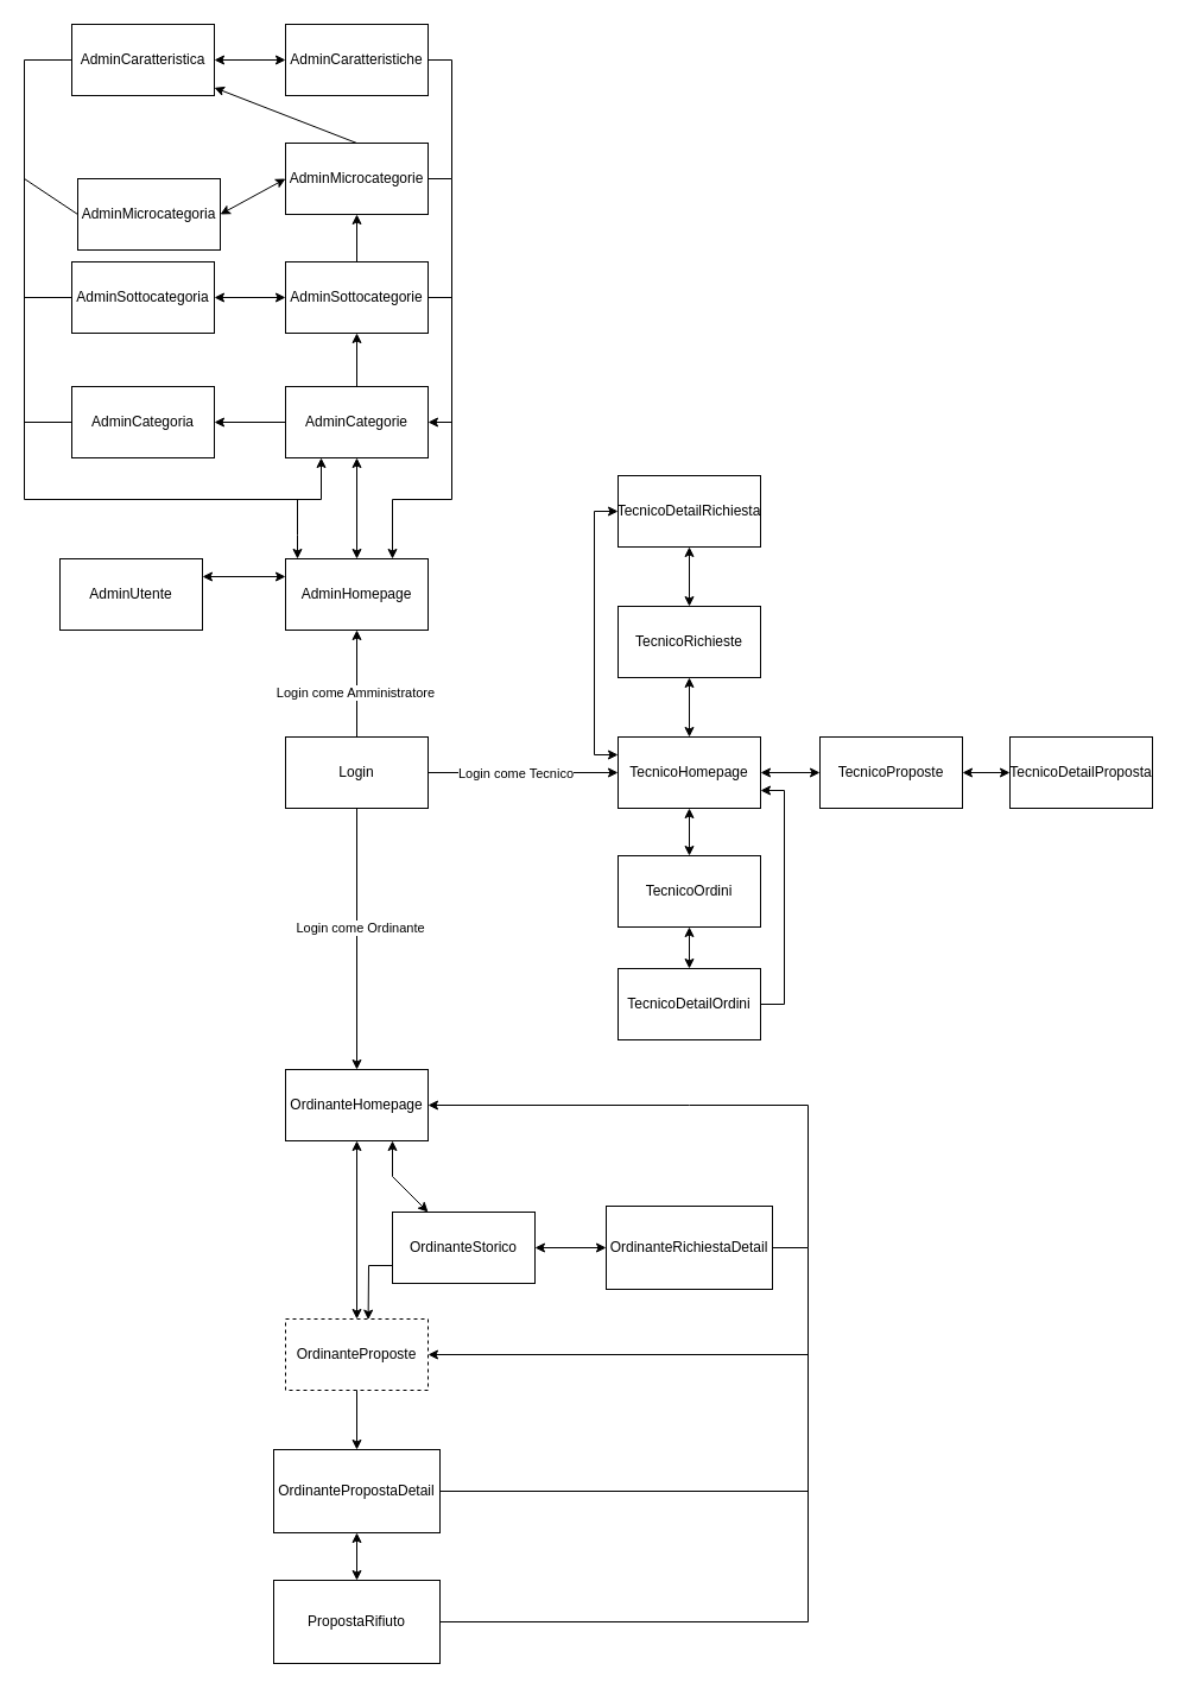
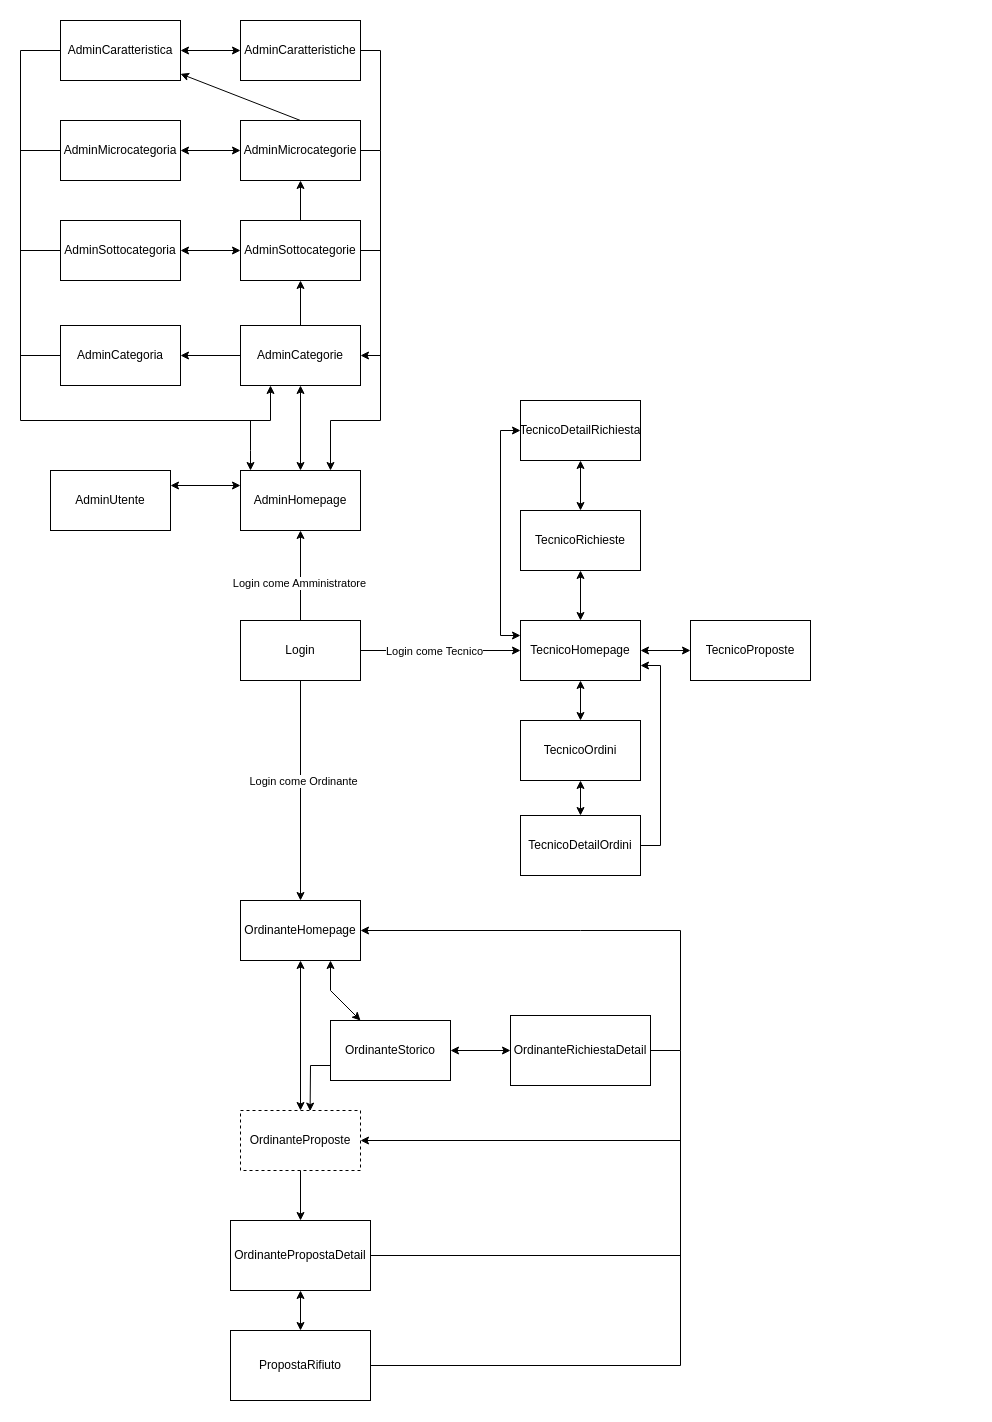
  <mxCell id="0" />
  <mxCell id="1" parent="0" />
  <mxCell id="2" value="Login" style="rounded=0;whiteSpace=wrap;html=1;" vertex="1" parent="1"><mxGeometry x="240" y="620" width="120" height="60" as="geometry" /></mxCell>
  <mxCell id="3" value="" style="endArrow=classic;html=1;rounded=0;exitX=0.5;exitY=0;exitDx=0;exitDy=0;entryX=0.5;entryY=1;entryDx=0;entryDy=0;" edge="1" parent="1" source="2" target="5"><mxGeometry width="50" height="50" relative="1" as="geometry"><mxPoint x="290" y="570" as="sourcePoint" /><mxPoint x="304" y="520" as="targetPoint" /></mxGeometry></mxCell>
  <mxCell id="4" value="Login come Amministratore" style="edgeLabel;html=1;align=center;verticalAlign=middle;resizable=0;points=[];" vertex="1" connectable="0" parent="3"><mxGeometry x="-0.16" y="2" relative="1" as="geometry"><mxPoint as="offset" /></mxGeometry></mxCell>
  <mxCell id="5" value="AdminHomepage" style="rounded=0;whiteSpace=wrap;html=1;" vertex="1" parent="1"><mxGeometry x="240" y="470" width="120" height="60" as="geometry" /></mxCell>
  <mxCell id="6" value="AdminCategorie" style="rounded=0;whiteSpace=wrap;html=1;" vertex="1" parent="1"><mxGeometry x="240" y="325" width="120" height="60" as="geometry" /></mxCell>
  <mxCell id="7" value="AdminSottocategorie" style="rounded=0;whiteSpace=wrap;html=1;" vertex="1" parent="1"><mxGeometry x="240" y="220" width="120" height="60" as="geometry" /></mxCell>
  <mxCell id="8" value="AdminCategoria" style="rounded=0;whiteSpace=wrap;html=1;" vertex="1" parent="1"><mxGeometry x="60" y="325" width="120" height="60" as="geometry" /></mxCell>
  <mxCell id="9" value="" style="endArrow=classic;html=1;rounded=0;entryX=0.5;entryY=1;entryDx=0;entryDy=0;exitX=0.5;exitY=0;exitDx=0;exitDy=0;" edge="1" parent="1" source="6" target="7"><mxGeometry width="50" height="50" relative="1" as="geometry"><mxPoint x="490" y="390" as="sourcePoint" /><mxPoint x="540" y="340" as="targetPoint" /></mxGeometry></mxCell>
  <mxCell id="10" value="AdminMicrocategorie" style="rounded=0;whiteSpace=wrap;html=1;" vertex="1" parent="1"><mxGeometry x="240" y="120" width="120" height="60" as="geometry" /></mxCell>
  <mxCell id="11" value="" style="endArrow=classic;html=1;rounded=0;entryX=0.5;entryY=1;entryDx=0;entryDy=0;exitX=0.5;exitY=0;exitDx=0;exitDy=0;" edge="1" parent="1" source="7" target="10"><mxGeometry width="50" height="50" relative="1" as="geometry"><mxPoint x="340" y="335" as="sourcePoint" /><mxPoint x="340" y="270" as="targetPoint" /></mxGeometry></mxCell>
  <mxCell id="12" value="AdminSottocategoria" style="rounded=0;whiteSpace=wrap;html=1;" vertex="1" parent="1"><mxGeometry x="60" y="220" width="120" height="60" as="geometry" /></mxCell>
  <mxCell id="13" value="" style="endArrow=classic;html=1;rounded=0;entryX=1;entryY=0.5;entryDx=0;entryDy=0;exitX=0;exitY=0.5;exitDx=0;exitDy=0;" edge="1" parent="1" source="6" target="8"><mxGeometry width="50" height="50" relative="1" as="geometry"><mxPoint x="490" y="390" as="sourcePoint" /><mxPoint x="540" y="340" as="targetPoint" /></mxGeometry></mxCell>
- <mxCell id="14" value="AdminMicrocategoria" style="rounded=0;whiteSpace=wrap;html=1;" vertex="1" parent="1"><mxGeometry x="65" y="150" width="120" height="60" as="geometry" /></mxCell>
+ <mxCell id="14" value="AdminMicrocategoria" style="rounded=0;whiteSpace=wrap;html=1;" vertex="1" parent="1"><mxGeometry x="60" y="120" width="120" height="60" as="geometry" /></mxCell>
  <mxCell id="15" value="AdminCaratteristiche" style="rounded=0;whiteSpace=wrap;html=1;" vertex="1" parent="1"><mxGeometry x="240" y="20" width="120" height="60" as="geometry" /></mxCell>
  <mxCell id="16" value="" style="endArrow=classic;html=1;rounded=0;exitX=0.5;exitY=0;exitDx=0;exitDy=0;" edge="1" parent="1" target="17" source="10"><mxGeometry width="50" height="50" relative="1" as="geometry"><mxPoint x="330" y="120" as="sourcePoint" /><mxPoint x="340" y="170" as="targetPoint" /></mxGeometry></mxCell>
  <mxCell id="17" value="AdminCaratteristica" style="rounded=0;whiteSpace=wrap;html=1;" vertex="1" parent="1"><mxGeometry x="60" y="20" width="120" height="60" as="geometry" /></mxCell>
  <mxCell id="18" value="" style="endArrow=classic;html=1;rounded=0;exitX=1;exitY=0.5;exitDx=0;exitDy=0;entryX=1;entryY=0.5;entryDx=0;entryDy=0;" edge="1" parent="1" source="10" target="6"><mxGeometry width="50" height="50" relative="1" as="geometry"><mxPoint x="310" y="260" as="sourcePoint" /><mxPoint x="360" y="210" as="targetPoint" /><Array as="points"><mxPoint x="380" y="150" /><mxPoint x="380" y="355" /></Array></mxGeometry></mxCell>
  <mxCell id="19" value="" style="endArrow=none;html=1;rounded=0;exitX=1;exitY=0.5;exitDx=0;exitDy=0;" edge="1" parent="1" source="15"><mxGeometry width="50" height="50" relative="1" as="geometry"><mxPoint x="310" y="260" as="sourcePoint" /><mxPoint x="380" y="150" as="targetPoint" /><Array as="points"><mxPoint x="380" y="50" /></Array></mxGeometry></mxCell>
  <mxCell id="20" value="" style="endArrow=classic;html=1;rounded=0;entryX=0.25;entryY=1;entryDx=0;entryDy=0;exitX=0;exitY=0.5;exitDx=0;exitDy=0;" edge="1" parent="1" source="17" target="6"><mxGeometry width="50" height="50" relative="1" as="geometry"><mxPoint x="20" y="50" as="sourcePoint" /><mxPoint x="340" y="260" as="targetPoint" /><Array as="points"><mxPoint x="20" y="50" /><mxPoint x="20" y="420" /><mxPoint x="270" y="420" /></Array></mxGeometry></mxCell>
  <mxCell id="21" value="" style="endArrow=none;html=1;rounded=0;exitX=0;exitY=0.5;exitDx=0;exitDy=0;" edge="1" parent="1" source="12"><mxGeometry width="50" height="50" relative="1" as="geometry"><mxPoint x="290" y="310" as="sourcePoint" /><mxPoint x="20" y="250" as="targetPoint" /></mxGeometry></mxCell>
  <mxCell id="22" value="" style="endArrow=none;html=1;rounded=0;exitX=0;exitY=0.5;exitDx=0;exitDy=0;" edge="1" parent="1" source="14"><mxGeometry width="50" height="50" relative="1" as="geometry"><mxPoint x="70" y="260" as="sourcePoint" /><mxPoint x="20" y="150" as="targetPoint" /></mxGeometry></mxCell>
  <mxCell id="23" value="" style="endArrow=none;html=1;rounded=0;exitX=1;exitY=0.5;exitDx=0;exitDy=0;" edge="1" parent="1" source="7"><mxGeometry width="50" height="50" relative="1" as="geometry"><mxPoint x="300" y="410" as="sourcePoint" /><mxPoint x="380" y="250" as="targetPoint" /></mxGeometry></mxCell>
  <mxCell id="24" value="" style="endArrow=none;html=1;rounded=0;exitX=0;exitY=0.5;exitDx=0;exitDy=0;" edge="1" parent="1" source="8"><mxGeometry width="50" height="50" relative="1" as="geometry"><mxPoint x="60" y="360" as="sourcePoint" /><mxPoint x="20" y="355" as="targetPoint" /></mxGeometry></mxCell>
  <mxCell id="25" value="" style="endArrow=classic;html=1;rounded=0;" edge="1" parent="1"><mxGeometry width="50" height="50" relative="1" as="geometry"><mxPoint x="250" y="420" as="sourcePoint" /><mxPoint x="250" y="470" as="targetPoint" /><Array as="points"><mxPoint x="250" y="450" /></Array></mxGeometry></mxCell>
  <mxCell id="26" value="" style="endArrow=classic;html=1;rounded=0;entryX=0.75;entryY=0;entryDx=0;entryDy=0;" edge="1" parent="1" target="5"><mxGeometry width="50" height="50" relative="1" as="geometry"><mxPoint x="380" y="350" as="sourcePoint" /><mxPoint x="350" y="280" as="targetPoint" /><Array as="points"><mxPoint x="380" y="420" /><mxPoint x="330" y="420" /></Array></mxGeometry></mxCell>
  <mxCell id="27" value="" style="endArrow=classic;startArrow=classic;html=1;rounded=0;exitX=0.5;exitY=0;exitDx=0;exitDy=0;entryX=0.5;entryY=1;entryDx=0;entryDy=0;" edge="1" parent="1" source="5" target="6"><mxGeometry width="50" height="50" relative="1" as="geometry"><mxPoint x="300" y="330" as="sourcePoint" /><mxPoint x="350" y="280" as="targetPoint" /></mxGeometry></mxCell>
  <mxCell id="28" value="" style="endArrow=classic;startArrow=classic;html=1;rounded=0;exitX=1;exitY=0.5;exitDx=0;exitDy=0;entryX=0;entryY=0.5;entryDx=0;entryDy=0;" edge="1" parent="1" source="12" target="7"><mxGeometry width="50" height="50" relative="1" as="geometry"><mxPoint x="300" y="330" as="sourcePoint" /><mxPoint x="350" y="280" as="targetPoint" /></mxGeometry></mxCell>
  <mxCell id="29" value="" style="endArrow=classic;startArrow=classic;html=1;rounded=0;exitX=1;exitY=0.5;exitDx=0;exitDy=0;entryX=0;entryY=0.5;entryDx=0;entryDy=0;" edge="1" parent="1" source="14" target="10"><mxGeometry width="50" height="50" relative="1" as="geometry"><mxPoint x="190" y="190" as="sourcePoint" /><mxPoint x="250" y="190" as="targetPoint" /></mxGeometry></mxCell>
  <mxCell id="30" value="" style="endArrow=classic;startArrow=classic;html=1;rounded=0;exitX=1;exitY=0.5;exitDx=0;exitDy=0;entryX=0;entryY=0.5;entryDx=0;entryDy=0;" edge="1" parent="1" source="17" target="15"><mxGeometry width="50" height="50" relative="1" as="geometry"><mxPoint x="180" y="100" as="sourcePoint" /><mxPoint x="240" y="100" as="targetPoint" /></mxGeometry></mxCell>
  <mxCell id="31" value="AdminUtente" style="rounded=0;whiteSpace=wrap;html=1;" vertex="1" parent="1"><mxGeometry x="50" y="470" width="120" height="60" as="geometry" /></mxCell>
  <mxCell id="32" value="" style="endArrow=classic;startArrow=classic;html=1;rounded=0;exitX=1;exitY=0.25;exitDx=0;exitDy=0;entryX=0;entryY=0.25;entryDx=0;entryDy=0;" edge="1" parent="1" source="31" target="5"><mxGeometry width="50" height="50" relative="1" as="geometry"><mxPoint x="280" y="480" as="sourcePoint" /><mxPoint x="330" y="430" as="targetPoint" /></mxGeometry></mxCell>
  <mxCell id="33" value="" style="endArrow=classic;html=1;rounded=0;exitX=1;exitY=0.5;exitDx=0;exitDy=0;entryX=0;entryY=0.5;entryDx=0;entryDy=0;" edge="1" parent="1" source="2" target="35"><mxGeometry width="50" height="50" relative="1" as="geometry"><mxPoint x="380" y="520" as="sourcePoint" /><mxPoint x="540" y="650" as="targetPoint" /></mxGeometry></mxCell>
  <mxCell id="34" value="Login come Tecnico" style="edgeLabel;html=1;align=center;verticalAlign=middle;resizable=0;points=[];" vertex="1" connectable="0" parent="33"><mxGeometry x="-0.087" relative="1" as="geometry"><mxPoint as="offset" /></mxGeometry></mxCell>
  <mxCell id="35" value="TecnicoHomepage" style="rounded=0;whiteSpace=wrap;html=1;" vertex="1" parent="1"><mxGeometry x="520" y="620" width="120" height="60" as="geometry" /></mxCell>
  <mxCell id="36" value="TecnicoRichieste" style="rounded=0;whiteSpace=wrap;html=1;" vertex="1" parent="1"><mxGeometry x="520" y="510" width="120" height="60" as="geometry" /></mxCell>
  <mxCell id="37" value="TecnicoDetailRichiesta" style="rounded=0;whiteSpace=wrap;html=1;" vertex="1" parent="1"><mxGeometry x="520" y="400" width="120" height="60" as="geometry" /></mxCell>
  <mxCell id="38" value="" style="endArrow=classic;startArrow=classic;html=1;rounded=0;exitX=0.5;exitY=0;exitDx=0;exitDy=0;entryX=0.5;entryY=1;entryDx=0;entryDy=0;" edge="1" parent="1" source="35" target="36"><mxGeometry width="50" height="50" relative="1" as="geometry"><mxPoint x="650" y="520" as="sourcePoint" /><mxPoint x="700" y="470" as="targetPoint" /></mxGeometry></mxCell>
  <mxCell id="39" value="" style="endArrow=classic;startArrow=classic;html=1;rounded=0;exitX=0.5;exitY=0;exitDx=0;exitDy=0;entryX=0.5;entryY=1;entryDx=0;entryDy=0;" edge="1" parent="1" source="36" target="37"><mxGeometry width="50" height="50" relative="1" as="geometry"><mxPoint x="590" y="630" as="sourcePoint" /><mxPoint x="590" y="580" as="targetPoint" /></mxGeometry></mxCell>
  <mxCell id="40" value="TecnicoProposte" style="rounded=0;whiteSpace=wrap;html=1;" vertex="1" parent="1"><mxGeometry x="690" y="620" width="120" height="60" as="geometry" /></mxCell>
  <mxCell id="41" value="" style="endArrow=classic;startArrow=classic;html=1;rounded=0;exitX=1;exitY=0.5;exitDx=0;exitDy=0;entryX=0;entryY=0.5;entryDx=0;entryDy=0;" edge="1" parent="1" source="35" target="40"><mxGeometry width="50" height="50" relative="1" as="geometry"><mxPoint x="680" y="690" as="sourcePoint" /><mxPoint x="730" y="640" as="targetPoint" /></mxGeometry></mxCell>
- <mxCell id="42" value="TecnicoDetailProposta" style="rounded=0;whiteSpace=wrap;html=1;" vertex="1" parent="1"><mxGeometry x="850" y="620" width="120" height="60" as="geometry" /></mxCell>
- <mxCell id="43" value="" style="endArrow=classic;startArrow=classic;html=1;rounded=0;exitX=0;exitY=0.5;exitDx=0;exitDy=0;entryX=1;entryY=0.5;entryDx=0;entryDy=0;" edge="1" parent="1" source="42" target="40"><mxGeometry width="50" height="50" relative="1" as="geometry"><mxPoint x="680" y="690" as="sourcePoint" /><mxPoint x="730" y="640" as="targetPoint" /></mxGeometry></mxCell>
  <mxCell id="44" value="TecnicoOrdini" style="rounded=0;whiteSpace=wrap;html=1;" vertex="1" parent="1"><mxGeometry x="520" y="720" width="120" height="60" as="geometry" /></mxCell>
  <mxCell id="45" value="" style="endArrow=classic;startArrow=classic;html=1;rounded=0;exitX=0.5;exitY=0;exitDx=0;exitDy=0;entryX=0.5;entryY=1;entryDx=0;entryDy=0;" edge="1" parent="1" source="44" target="35"><mxGeometry width="50" height="50" relative="1" as="geometry"><mxPoint x="680" y="690" as="sourcePoint" /><mxPoint x="730" y="640" as="targetPoint" /></mxGeometry></mxCell>
  <mxCell id="46" value="TecnicoDetailOrdini" style="rounded=0;whiteSpace=wrap;html=1;" vertex="1" parent="1"><mxGeometry x="520" y="815" width="120" height="60" as="geometry" /></mxCell>
  <mxCell id="47" value="" style="endArrow=classic;startArrow=classic;html=1;rounded=0;exitX=0.5;exitY=0;exitDx=0;exitDy=0;entryX=0.5;entryY=1;entryDx=0;entryDy=0;" edge="1" parent="1" source="46" target="44"><mxGeometry width="50" height="50" relative="1" as="geometry"><mxPoint x="590" y="840" as="sourcePoint" /><mxPoint x="590" y="800" as="targetPoint" /></mxGeometry></mxCell>
  <mxCell id="48" value="" style="endArrow=classic;html=1;rounded=0;exitX=1;exitY=0.5;exitDx=0;exitDy=0;entryX=1;entryY=0.75;entryDx=0;entryDy=0;" edge="1" parent="1" source="46" target="35"><mxGeometry width="50" height="50" relative="1" as="geometry"><mxPoint x="650" y="710" as="sourcePoint" /><mxPoint x="700" y="660" as="targetPoint" /><Array as="points"><mxPoint x="660" y="845" /><mxPoint x="660" y="665" /></Array></mxGeometry></mxCell>
  <mxCell id="49" value="" style="endArrow=classic;startArrow=classic;html=1;rounded=0;entryX=0;entryY=0.5;entryDx=0;entryDy=0;exitX=0;exitY=0.25;exitDx=0;exitDy=0;" edge="1" parent="1" source="35" target="37"><mxGeometry width="50" height="50" relative="1" as="geometry"><mxPoint x="600" y="680" as="sourcePoint" /><mxPoint x="650" y="630" as="targetPoint" /><Array as="points"><mxPoint x="500" y="635" /><mxPoint x="500" y="430" /></Array></mxGeometry></mxCell>
  <mxCell id="50" value="OrdinanteHomepage" style="rounded=0;whiteSpace=wrap;html=1;" vertex="1" parent="1"><mxGeometry x="240" y="900" width="120" height="60" as="geometry" /></mxCell>
  <mxCell id="51" value="" style="endArrow=classic;html=1;rounded=0;exitX=0.5;exitY=1;exitDx=0;exitDy=0;entryX=0.5;entryY=0;entryDx=0;entryDy=0;" edge="1" parent="1" source="2" target="50"><mxGeometry width="50" height="50" relative="1" as="geometry"><mxPoint x="380" y="830" as="sourcePoint" /><mxPoint x="430" y="780" as="targetPoint" /></mxGeometry></mxCell>
  <mxCell id="52" value="Login come Ordinante" style="edgeLabel;html=1;align=center;verticalAlign=middle;resizable=0;points=[];" vertex="1" connectable="0" parent="51"><mxGeometry x="-0.09" y="2" relative="1" as="geometry"><mxPoint as="offset" /></mxGeometry></mxCell>
  <mxCell id="53" value="OrdinanteStorico" style="rounded=0;whiteSpace=wrap;html=1;" vertex="1" parent="1"><mxGeometry x="330" y="1020" width="120" height="60" as="geometry" /></mxCell>
  <mxCell id="54" value="" style="endArrow=classic;startArrow=classic;html=1;rounded=0;exitX=0.75;exitY=1;exitDx=0;exitDy=0;entryX=0.25;entryY=0;entryDx=0;entryDy=0;" edge="1" parent="1" source="50" target="53"><mxGeometry width="50" height="50" relative="1" as="geometry"><mxPoint x="380" y="790" as="sourcePoint" /><mxPoint x="430" y="740" as="targetPoint" /><Array as="points"><mxPoint x="330" y="990" /></Array></mxGeometry></mxCell>
  <mxCell id="55" value="OrdinanteRichiestaDetail" style="rounded=0;whiteSpace=wrap;html=1;" vertex="1" parent="1"><mxGeometry x="510" y="1015" width="140" height="70" as="geometry" /></mxCell>
  <mxCell id="56" value="" style="endArrow=classic;startArrow=classic;html=1;rounded=0;entryX=1;entryY=0.5;entryDx=0;entryDy=0;exitX=0;exitY=0.5;exitDx=0;exitDy=0;" edge="1" parent="1" source="55" target="53"><mxGeometry width="50" height="50" relative="1" as="geometry"><mxPoint x="370" y="940" as="sourcePoint" /><mxPoint x="430" y="940" as="targetPoint" /></mxGeometry></mxCell>
  <mxCell id="57" value="" style="endArrow=classic;html=1;rounded=0;exitX=1;exitY=0.5;exitDx=0;exitDy=0;entryX=1;entryY=0.5;entryDx=0;entryDy=0;" edge="1" parent="1" source="55" target="50"><mxGeometry width="50" height="50" relative="1" as="geometry"><mxPoint x="570" y="900" as="sourcePoint" /><mxPoint x="620" y="850" as="targetPoint" /><Array as="points"><mxPoint x="680" y="1050" /><mxPoint x="680" y="930" /><mxPoint x="580" y="930" /></Array></mxGeometry></mxCell>
  <mxCell id="58" value="OrdinanteProposte" style="rounded=0;whiteSpace=wrap;html=1;dashed=1;" vertex="1" parent="1"><mxGeometry x="240" y="1110" width="120" height="60" as="geometry" /></mxCell>
  <mxCell id="59" value="" style="endArrow=classic;startArrow=classic;html=1;rounded=0;exitX=0.5;exitY=1;exitDx=0;exitDy=0;entryX=0.5;entryY=0;entryDx=0;entryDy=0;" edge="1" parent="1" source="50" target="58"><mxGeometry width="50" height="50" relative="1" as="geometry"><mxPoint x="380" y="970" as="sourcePoint" /><mxPoint x="430" y="920" as="targetPoint" /></mxGeometry></mxCell>
  <mxCell id="60" value="OrdinantePropostaDetail" style="rounded=0;whiteSpace=wrap;html=1;" vertex="1" parent="1"><mxGeometry x="230" y="1220" width="140" height="70" as="geometry" /></mxCell>
  <mxCell id="61" value="" style="endArrow=none;html=1;rounded=0;exitX=1;exitY=0.5;exitDx=0;exitDy=0;" edge="1" parent="1" source="60"><mxGeometry width="50" height="50" relative="1" as="geometry"><mxPoint x="380" y="1160" as="sourcePoint" /><mxPoint x="680" y="1050" as="targetPoint" /><Array as="points"><mxPoint x="680" y="1255" /></Array></mxGeometry></mxCell>
  <mxCell id="62" value="PropostaRifiuto" style="rounded=0;whiteSpace=wrap;html=1;" vertex="1" parent="1"><mxGeometry x="230" y="1330" width="140" height="70" as="geometry" /></mxCell>
  <mxCell id="63" value="" style="endArrow=classic;startArrow=classic;html=1;rounded=0;entryX=0.5;entryY=0;entryDx=0;entryDy=0;exitX=0.5;exitY=1;exitDx=0;exitDy=0;" edge="1" parent="1" source="60" target="62"><mxGeometry width="50" height="50" relative="1" as="geometry"><mxPoint x="304" y="1310" as="sourcePoint" /><mxPoint x="304" y="1360" as="targetPoint" /></mxGeometry></mxCell>
  <mxCell id="64" value="" style="endArrow=none;html=1;rounded=0;exitX=1;exitY=0.5;exitDx=0;exitDy=0;" edge="1" parent="1" source="62"><mxGeometry width="50" height="50" relative="1" as="geometry"><mxPoint x="380" y="1160" as="sourcePoint" /><mxPoint x="680" y="1250" as="targetPoint" /><Array as="points"><mxPoint x="680" y="1365" /></Array></mxGeometry></mxCell>
  <mxCell id="65" value="" style="endArrow=classic;html=1;rounded=0;exitX=0;exitY=0.75;exitDx=0;exitDy=0;entryX=0.58;entryY=0.01;entryDx=0;entryDy=0;entryPerimeter=0;" edge="1" parent="1" source="53" target="58"><mxGeometry width="50" height="50" relative="1" as="geometry"><mxPoint x="380" y="1160" as="sourcePoint" /><mxPoint x="430" y="1110" as="targetPoint" /><Array as="points"><mxPoint x="310" y="1065" /></Array></mxGeometry></mxCell>
  <mxCell id="66" value="" style="endArrow=classic;html=1;rounded=0;entryX=1;entryY=0.5;entryDx=0;entryDy=0;" edge="1" parent="1" target="58"><mxGeometry width="50" height="50" relative="1" as="geometry"><mxPoint x="680" y="1140" as="sourcePoint" /><mxPoint x="430" y="1110" as="targetPoint" /></mxGeometry></mxCell>
  <mxCell id="67" value="" style="endArrow=classic;html=1;rounded=0;entryX=0.5;entryY=0;entryDx=0;entryDy=0;exitX=0.5;exitY=1;exitDx=0;exitDy=0;" edge="1" parent="1" source="58" target="60"><mxGeometry width="50" height="50" relative="1" as="geometry"><mxPoint x="360" y="1040" as="sourcePoint" /><mxPoint x="410" y="990" as="targetPoint" /></mxGeometry></mxCell>
